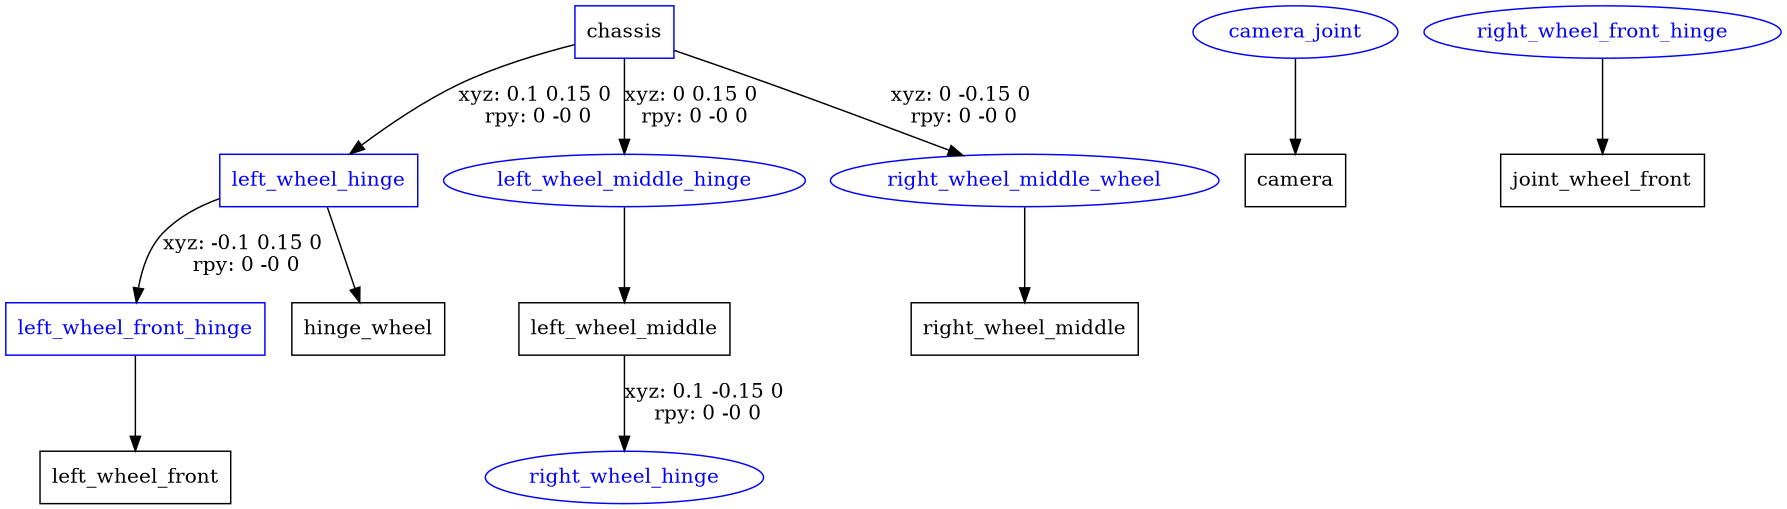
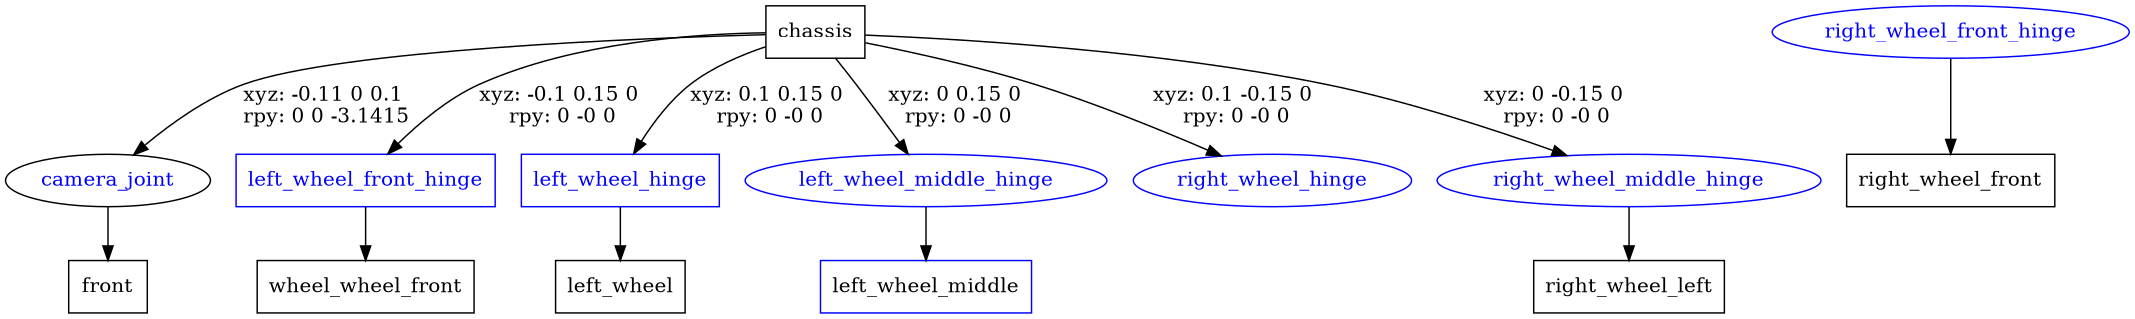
  digraph {
    node [shape=box]
-   n1 [label=chassis color=blue]
-   camera_joint [color=blue fontcolor=blue shape=ellipse]
+   n1 [label=chassis]
+   camera_joint [color=black fontcolor=blue shape=ellipse]
    left_wheel_front_hinge [color=blue fontcolor=blue]
    left_wheel_hinge [color=blue fontcolor=blue]
    left_wheel_middle_hinge [color=blue fontcolor=blue shape=ellipse]
    right_wheel_hinge [color=blue fontcolor=blue shape=ellipse]
-   right_wheel_middle_hinge [color=blue fontcolor=blue shape=ellipse label=right_wheel_middle_wheel]
-   n8 [label=camera]
-   n9 [label=left_wheel_front]
-   n10 [label=hinge_wheel]
-   n11 [label=left_wheel_middle]
+   right_wheel_middle_hinge [color=blue fontcolor=blue shape=ellipse]
+   n8 [label=front]
+   n9 [label=wheel_wheel_front]
+   n10 [label=left_wheel]
+   n11 [label=left_wheel_middle color=blue]
    right_wheel_front_hinge [color=blue fontcolor=blue shape=ellipse]
-   n13 [label=joint_wheel_front]
-   n14 [label=right_wheel_middle]
-   left_wheel_hinge -> left_wheel_front_hinge [label="xyz: -0.1 0.15 0 \nrpy: 0 -0 0"]
+   n13 [label=right_wheel_front]
+   n14 [label=right_wheel_left]
+   n1 -> camera_joint [label="xyz: -0.11 0 0.1 \nrpy: 0 0 -3.1415"]
+   n1 -> left_wheel_front_hinge [label="xyz: -0.1 0.15 0 \nrpy: 0 -0 0"]
    n1 -> left_wheel_hinge [label="xyz: 0.1 0.15 0 \nrpy: 0 -0 0"]
    n1 -> left_wheel_middle_hinge [label="xyz: 0 0.15 0 \nrpy: 0 -0 0"]
-   n11 -> right_wheel_hinge [label="xyz: 0.1 -0.15 0 \nrpy: 0 -0 0"]
+   n1 -> right_wheel_hinge [label="xyz: 0.1 -0.15 0 \nrpy: 0 -0 0"]
    n1 -> right_wheel_middle_hinge [label="xyz: 0 -0.15 0 \nrpy: 0 -0 0"]
    camera_joint -> n8
    left_wheel_front_hinge -> n9
    left_wheel_hinge -> n10
    left_wheel_middle_hinge -> n11
    right_wheel_middle_hinge -> n14
    right_wheel_front_hinge -> n13
  }
